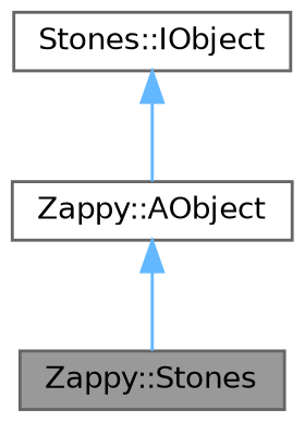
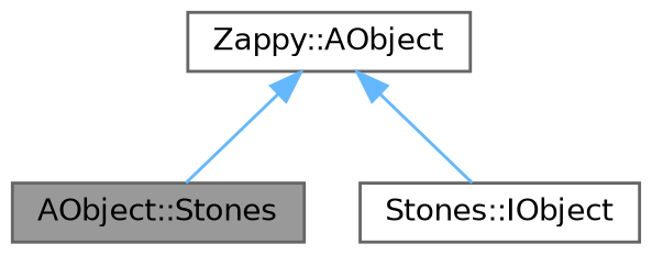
  digraph {
    node [color=gray40 fillcolor=white fontname=Helvetica fontsize=10 shape=box style=filled]
    edge [color=steelblue1 dir=back fontname=Helvetica fontsize=10 labelfontname=Helvetica labelfontsize=10 style=solid]
-   n1 [fillcolor=grey60 fontcolor=black height=0.2 label="Zappy::Stones" width=0.4]
+   n1 [fillcolor=grey60 fontcolor=black height=0.2 label="AObject::Stones" width=0.4]
    n2 [height=0.2 label="Zappy::AObject" width=0.4]
    n3 [height=0.2 label="Stones::IObject" width=0.4]
    n2 -> n1
-   n3 -> n2
+   n2 -> n3
  }
